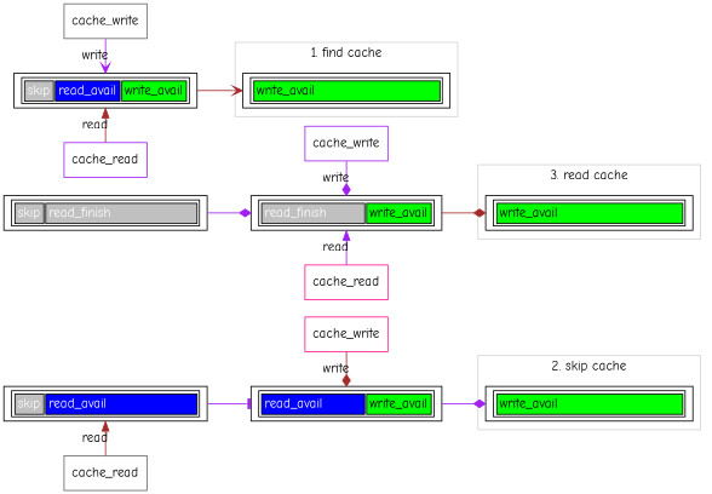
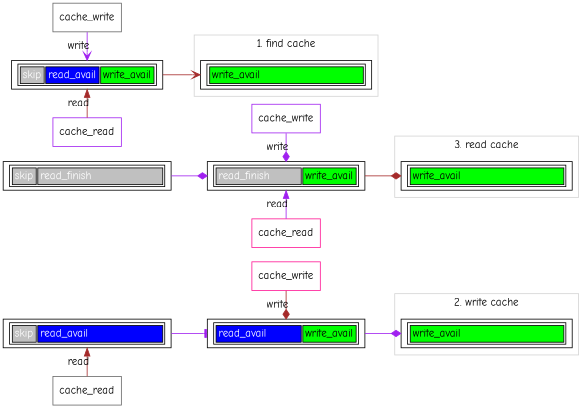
  digraph {
    rankdir=LR
    fontname="Comic Neue"
    node [shape=box fontname="Comic Neue"]
    edge [color=purple arrowhead=diamond fontname="Comic Neue"]
    n1 [label=cache_write color=deeppink]
    n2 [label=cache_write color=purple]
    n3 [label=<<TABLE>     <TR>         <TD PORT="f2" BGCOLOR="gray"><FONT COLOR="white">read_finish        </FONT></TD>         <TD PORT="f3" BGCOLOR="green"><FONT COLOR="black">write_avail</FONT></TD>     </TR>     </TABLE>>]
    n4 [label=cache_read color=deeppink]
    n5 [label=<<TABLE>     <TR>         <TD PORT="f1" BGCOLOR="gray"><FONT COLOR="white">skip</FONT></TD>         <TD PORT="f2" BGCOLOR="gray"><FONT COLOR="white">read_finish                   </FONT></TD>     </TR>     </TABLE>>]
    n6 [label=cache_write color=gray40]
    n7 [label=<<TABLE>     <TR>         <TD PORT="f1" BGCOLOR="gray"><FONT COLOR="white">skip</FONT></TD>         <TD PORT="f2" BGCOLOR="blue"><FONT COLOR="white">read_avail</FONT></TD>         <TD PORT="f3" BGCOLOR="green"><FONT COLOR="black">write_avail</FONT></TD>     </TR>     </TABLE>>]
    n8 [label=cache_read color=purple]
    n9 [label=<<TABLE>     <TR>         <TD PORT="f3" BGCOLOR="green"><FONT COLOR="black">write_avail                            </FONT></TD>     </TR>     </TABLE>> shape=record]
    n10 [label=<<TABLE>     <TR>         <TD PORT="f1" BGCOLOR="gray"><FONT COLOR="white">skip</FONT></TD>         <TD PORT="f2" BGCOLOR="blue"><FONT COLOR="white">read_avail                    </FONT></TD>     </TR>     </TABLE>>]
    n11 [label=cache_read color=gray40]
    n12 [label=<<TABLE>     <TR>         <TD PORT="f2" BGCOLOR="blue"><FONT COLOR="white">read_avail         </FONT></TD>         <TD PORT="f3" BGCOLOR="green"><FONT COLOR="black">write_avail</FONT></TD>     </TR>     </TABLE>>]
    n13 [label=<<TABLE>     <TR>         <TD PORT="f3" BGCOLOR="green"><FONT COLOR="black">write_avail                            </FONT></TD>     </TR>     </TABLE>> shape=record]
    n14 [label=<<TABLE>     <TR>         <TD PORT="f3" BGCOLOR="green"><FONT COLOR="black">write_avail                            </FONT></TD>     </TR>     </TABLE>> shape=record]
    subgraph sub_1 {
      rank=same
      n1
      n2
      n3
      n4
    }
    subgraph sub_2 {
      rank=same
      n5
    }
    subgraph sub_3 {
      rank=same
      n6
      n7
      n8
    }
    subgraph cluster_4 {
      color=lightgrey
      label="1. find cache"
      rankdir=TD
      n9
    }
    subgraph sub_5 {
      rank=same
      n10
      n11
    }
    subgraph sub_6 {
      rank=same
      n1
      n12
    }
    subgraph cluster_7 {
      color=lightgrey
-     label="2. skip cache"
+     label="2. write cache"
      rankdir=TD
      n13
    }
    subgraph cluster_8 {
      color=lightgrey
      label="3. read cache"
      rankdir=TD
      n14
    }
    n1 -> n12 [label=write color=brown]
    n2 -> n3 [label=write]
    n3 -> n4 [dir=back label=read arrowhead=""]
    n3 -> n14 [color=brown]
    n5 -> n3
    n6 -> n7 [label=write arrowhead=vee]
    n7 -> n8 [dir=back label=read color=brown arrowhead=""]
    n7 -> n9 [color=brown arrowhead=vee]
    n10 -> n11 [dir=back label=read color=brown arrowhead=""]
    n10 -> n12 [arrowhead=tee]
    n12 -> n13
  }
